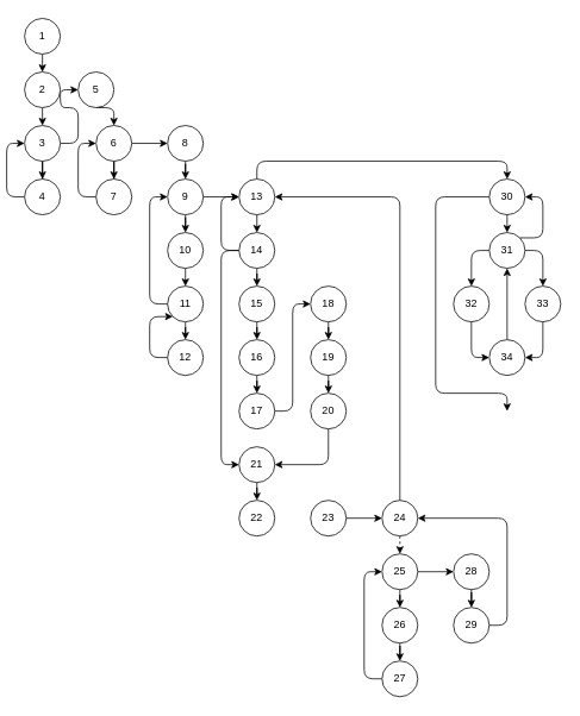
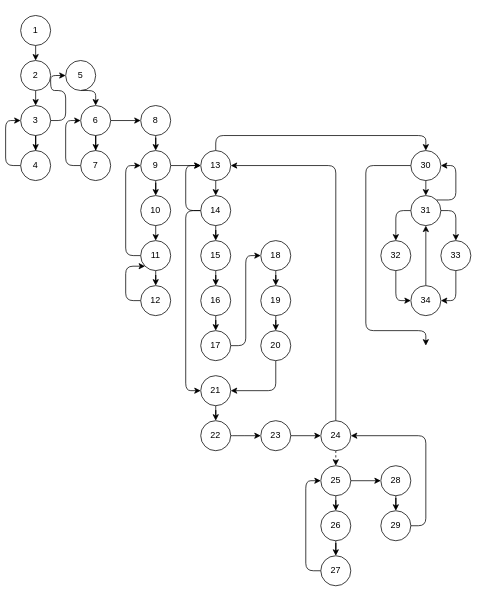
  <mxCell id="0" />
  <mxCell id="1" parent="0" />
  <mxCell id="2" style="edgeStyle=orthogonalEdgeStyle;rounded=1;orthogonalLoop=1;jettySize=auto;html=1;exitX=0.5;exitY=1;exitDx=0;exitDy=0;entryX=0.5;entryY=0;entryDx=0;entryDy=0;" edge="1" parent="1" source="3" target="59"><mxGeometry relative="1" as="geometry" /></mxCell>
  <mxCell id="3" value="1" style="ellipse;whiteSpace=wrap;html=1;" vertex="1" parent="1"><mxGeometry x="20" y="20" width="40" height="40" as="geometry" /></mxCell>
  <mxCell id="4" value="" style="edgeStyle=orthogonalEdgeStyle;rounded=0;orthogonalLoop=1;jettySize=auto;html=1;" edge="1" parent="1" source="6" target="8"><mxGeometry relative="1" as="geometry" /></mxCell>
  <mxCell id="5" style="edgeStyle=orthogonalEdgeStyle;rounded=1;orthogonalLoop=1;jettySize=auto;html=1;exitX=1;exitY=0.5;exitDx=0;exitDy=0;entryX=0;entryY=0.5;entryDx=0;entryDy=0;" edge="1" parent="1" source="6" target="61"><mxGeometry relative="1" as="geometry" /></mxCell>
  <mxCell id="6" value="3" style="ellipse;whiteSpace=wrap;html=1;" vertex="1" parent="1"><mxGeometry x="20" y="140" width="40" height="40" as="geometry" /></mxCell>
  <mxCell id="7" style="edgeStyle=orthogonalEdgeStyle;rounded=1;orthogonalLoop=1;jettySize=auto;html=1;exitX=0;exitY=0.5;exitDx=0;exitDy=0;entryX=0;entryY=0.5;entryDx=0;entryDy=0;" edge="1" parent="1" source="8" target="6"><mxGeometry relative="1" as="geometry" /></mxCell>
  <mxCell id="8" value="4" style="ellipse;whiteSpace=wrap;html=1;" vertex="1" parent="1"><mxGeometry x="20" y="200" width="40" height="40" as="geometry" /></mxCell>
  <mxCell id="9" value="" style="edgeStyle=orthogonalEdgeStyle;rounded=0;orthogonalLoop=1;jettySize=auto;html=1;" edge="1" parent="1" source="11" target="13"><mxGeometry relative="1" as="geometry" /></mxCell>
  <mxCell id="10" value="" style="edgeStyle=orthogonalEdgeStyle;rounded=1;orthogonalLoop=1;jettySize=auto;html=1;" edge="1" parent="1" source="11" target="15"><mxGeometry relative="1" as="geometry" /></mxCell>
  <mxCell id="11" value="6" style="ellipse;whiteSpace=wrap;html=1;" vertex="1" parent="1"><mxGeometry x="100" y="140" width="40" height="40" as="geometry" /></mxCell>
  <mxCell id="12" style="edgeStyle=orthogonalEdgeStyle;rounded=1;orthogonalLoop=1;jettySize=auto;html=1;exitX=0;exitY=0.5;exitDx=0;exitDy=0;entryX=0;entryY=0.5;entryDx=0;entryDy=0;" edge="1" parent="1" source="13" target="11"><mxGeometry relative="1" as="geometry" /></mxCell>
  <mxCell id="13" value="7" style="ellipse;whiteSpace=wrap;html=1;" vertex="1" parent="1"><mxGeometry x="100" y="200" width="40" height="40" as="geometry" /></mxCell>
  <mxCell id="14" value="" style="edgeStyle=orthogonalEdgeStyle;rounded=1;orthogonalLoop=1;jettySize=auto;html=1;" edge="1" parent="1" source="15" target="64"><mxGeometry relative="1" as="geometry" /></mxCell>
  <mxCell id="15" value="8" style="ellipse;whiteSpace=wrap;html=1;" vertex="1" parent="1"><mxGeometry x="180" y="140" width="40" height="40" as="geometry" /></mxCell>
  <mxCell id="16" value="" style="edgeStyle=orthogonalEdgeStyle;curved=1;orthogonalLoop=1;jettySize=auto;html=1;" edge="1" parent="1" source="18" target="20"><mxGeometry relative="1" as="geometry" /></mxCell>
  <mxCell id="17" style="edgeStyle=orthogonalEdgeStyle;rounded=1;orthogonalLoop=1;jettySize=auto;html=1;exitX=0;exitY=0.5;exitDx=0;exitDy=0;entryX=0;entryY=0.5;entryDx=0;entryDy=0;" edge="1" parent="1" source="18" target="64"><mxGeometry relative="1" as="geometry" /></mxCell>
  <mxCell id="18" value="11" style="ellipse;whiteSpace=wrap;html=1;" vertex="1" parent="1"><mxGeometry x="180" y="320" width="40" height="40" as="geometry" /></mxCell>
  <mxCell id="19" style="edgeStyle=orthogonalEdgeStyle;orthogonalLoop=1;jettySize=auto;html=1;exitX=0;exitY=0.5;exitDx=0;exitDy=0;entryX=0;entryY=1;entryDx=0;entryDy=0;rounded=1;" edge="1" parent="1" source="20" target="18"><mxGeometry relative="1" as="geometry"><Array as="points"><mxPoint x="160" y="400" /><mxPoint x="160" y="354" /></Array></mxGeometry></mxCell>
  <mxCell id="20" value="12" style="ellipse;whiteSpace=wrap;html=1;" vertex="1" parent="1"><mxGeometry x="180" y="380" width="40" height="40" as="geometry" /></mxCell>
  <mxCell id="21" value="" style="edgeStyle=orthogonalEdgeStyle;curved=1;orthogonalLoop=1;jettySize=auto;html=1;" edge="1" parent="1" source="24" target="26"><mxGeometry relative="1" as="geometry" /></mxCell>
  <mxCell id="22" style="edgeStyle=orthogonalEdgeStyle;orthogonalLoop=1;jettySize=auto;html=1;exitX=0;exitY=0.5;exitDx=0;exitDy=0;entryX=0;entryY=0.5;entryDx=0;entryDy=0;rounded=1;" edge="1" parent="1" source="24" target="38"><mxGeometry relative="1" as="geometry" /></mxCell>
  <mxCell id="23" style="edgeStyle=orthogonalEdgeStyle;rounded=1;orthogonalLoop=1;jettySize=auto;html=1;exitX=0;exitY=0.5;exitDx=0;exitDy=0;entryX=0;entryY=0.5;entryDx=0;entryDy=0;" edge="1" parent="1" source="24" target="69"><mxGeometry relative="1" as="geometry" /></mxCell>
  <mxCell id="24" value="14" style="ellipse;whiteSpace=wrap;html=1;" vertex="1" parent="1"><mxGeometry x="260" y="260" width="40" height="40" as="geometry" /></mxCell>
  <mxCell id="25" value="" style="edgeStyle=orthogonalEdgeStyle;curved=1;orthogonalLoop=1;jettySize=auto;html=1;" edge="1" parent="1" source="26" target="28"><mxGeometry relative="1" as="geometry" /></mxCell>
  <mxCell id="26" value="15" style="ellipse;whiteSpace=wrap;html=1;" vertex="1" parent="1"><mxGeometry x="260" y="320" width="40" height="40" as="geometry" /></mxCell>
  <mxCell id="27" value="" style="edgeStyle=orthogonalEdgeStyle;curved=1;orthogonalLoop=1;jettySize=auto;html=1;" edge="1" parent="1" source="28" target="30"><mxGeometry relative="1" as="geometry" /></mxCell>
  <mxCell id="28" value="16" style="ellipse;whiteSpace=wrap;html=1;" vertex="1" parent="1"><mxGeometry x="260" y="380" width="40" height="40" as="geometry" /></mxCell>
  <mxCell id="29" value="" style="edgeStyle=orthogonalEdgeStyle;orthogonalLoop=1;jettySize=auto;html=1;entryX=0;entryY=0.5;entryDx=0;entryDy=0;rounded=1;" edge="1" parent="1" source="30" target="32"><mxGeometry relative="1" as="geometry" /></mxCell>
  <mxCell id="30" value="17" style="ellipse;whiteSpace=wrap;html=1;" vertex="1" parent="1"><mxGeometry x="260" y="440" width="40" height="40" as="geometry" /></mxCell>
  <mxCell id="31" value="" style="edgeStyle=orthogonalEdgeStyle;curved=1;orthogonalLoop=1;jettySize=auto;html=1;" edge="1" parent="1" source="32" target="34"><mxGeometry relative="1" as="geometry" /></mxCell>
  <mxCell id="32" value="18" style="ellipse;whiteSpace=wrap;html=1;" vertex="1" parent="1"><mxGeometry x="340" y="320" width="40" height="40" as="geometry" /></mxCell>
  <mxCell id="33" value="" style="edgeStyle=orthogonalEdgeStyle;curved=1;orthogonalLoop=1;jettySize=auto;html=1;" edge="1" parent="1" source="34" target="36"><mxGeometry relative="1" as="geometry" /></mxCell>
  <mxCell id="34" value="19" style="ellipse;whiteSpace=wrap;html=1;" vertex="1" parent="1"><mxGeometry x="340" y="380" width="40" height="40" as="geometry" /></mxCell>
  <mxCell id="35" value="" style="edgeStyle=orthogonalEdgeStyle;orthogonalLoop=1;jettySize=auto;html=1;entryX=1;entryY=0.5;entryDx=0;entryDy=0;exitX=0.5;exitY=1;exitDx=0;exitDy=0;rounded=1;" edge="1" parent="1" source="36" target="38"><mxGeometry relative="1" as="geometry" /></mxCell>
  <mxCell id="36" value="20" style="ellipse;whiteSpace=wrap;html=1;" vertex="1" parent="1"><mxGeometry x="340" y="440" width="40" height="40" as="geometry" /></mxCell>
  <mxCell id="37" value="" style="edgeStyle=orthogonalEdgeStyle;curved=1;orthogonalLoop=1;jettySize=auto;html=1;" edge="1" parent="1" source="38" target="40"><mxGeometry relative="1" as="geometry" /></mxCell>
  <mxCell id="38" value="21" style="ellipse;whiteSpace=wrap;html=1;" vertex="1" parent="1"><mxGeometry x="260" y="500" width="40" height="40" as="geometry" /></mxCell>
+ <mxCell id="39" value="" style="edgeStyle=orthogonalEdgeStyle;curved=1;orthogonalLoop=1;jettySize=auto;html=1;" edge="1" parent="1" source="40" target="43"><mxGeometry relative="1" as="geometry" /></mxCell>
  <mxCell id="40" value="22" style="ellipse;whiteSpace=wrap;html=1;" vertex="1" parent="1"><mxGeometry x="260" y="560" width="40" height="40" as="geometry" /></mxCell>
  <mxCell id="41" style="edgeStyle=orthogonalEdgeStyle;orthogonalLoop=1;jettySize=auto;html=1;exitX=0.5;exitY=0;exitDx=0;exitDy=0;entryX=1;entryY=0.5;entryDx=0;entryDy=0;rounded=1;" edge="1" parent="1" source="71" target="69"><mxGeometry relative="1" as="geometry"><Array as="points"><mxPoint x="440" y="220" /></Array></mxGeometry></mxCell>
  <mxCell id="42" value="" style="edgeStyle=orthogonalEdgeStyle;rounded=1;orthogonalLoop=1;jettySize=auto;html=1;" edge="1" parent="1" source="43" target="71"><mxGeometry relative="1" as="geometry" /></mxCell>
  <mxCell id="43" value="23" style="ellipse;whiteSpace=wrap;html=1;" vertex="1" parent="1"><mxGeometry x="340" y="560" width="40" height="40" as="geometry" /></mxCell>
  <mxCell id="44" value="" style="edgeStyle=orthogonalEdgeStyle;curved=1;orthogonalLoop=1;jettySize=auto;html=1;" edge="1" parent="1" source="46" target="49"><mxGeometry relative="1" as="geometry" /></mxCell>
  <mxCell id="45" value="" style="edgeStyle=orthogonalEdgeStyle;rounded=1;orthogonalLoop=1;jettySize=auto;html=1;" edge="1" parent="1" source="46" target="51"><mxGeometry relative="1" as="geometry" /></mxCell>
  <mxCell id="46" value="25" style="ellipse;whiteSpace=wrap;html=1;" vertex="1" parent="1"><mxGeometry x="420" y="620" width="40" height="40" as="geometry" /></mxCell>
  <mxCell id="47" style="edgeStyle=orthogonalEdgeStyle;orthogonalLoop=1;jettySize=auto;html=1;exitX=0;exitY=0.5;exitDx=0;exitDy=0;entryX=0;entryY=0.5;entryDx=0;entryDy=0;rounded=1;" edge="1" parent="1" source="72" target="46"><mxGeometry relative="1" as="geometry" /></mxCell>
  <mxCell id="48" value="" style="edgeStyle=orthogonalEdgeStyle;rounded=1;orthogonalLoop=1;jettySize=auto;html=1;" edge="1" parent="1" source="49" target="72"><mxGeometry relative="1" as="geometry" /></mxCell>
  <mxCell id="49" value="26" style="ellipse;whiteSpace=wrap;html=1;" vertex="1" parent="1"><mxGeometry x="420" y="680" width="40" height="40" as="geometry" /></mxCell>
  <mxCell id="50" value="" style="edgeStyle=orthogonalEdgeStyle;rounded=1;orthogonalLoop=1;jettySize=auto;html=1;" edge="1" parent="1" source="51" target="74"><mxGeometry relative="1" as="geometry" /></mxCell>
  <mxCell id="51" value="28" style="ellipse;whiteSpace=wrap;html=1;" vertex="1" parent="1"><mxGeometry x="500" y="620" width="40" height="40" as="geometry" /></mxCell>
  <mxCell id="52" value="" style="edgeStyle=orthogonalEdgeStyle;orthogonalLoop=1;jettySize=auto;html=1;entryX=0;entryY=0.5;entryDx=0;entryDy=0;rounded=1;" edge="1" parent="1" source="53" target="57"><mxGeometry relative="1" as="geometry" /></mxCell>
  <mxCell id="53" value="32" style="ellipse;whiteSpace=wrap;html=1;" vertex="1" parent="1"><mxGeometry x="500" y="320" width="40" height="40" as="geometry" /></mxCell>
  <mxCell id="54" value="" style="edgeStyle=orthogonalEdgeStyle;orthogonalLoop=1;jettySize=auto;html=1;entryX=1;entryY=0.5;entryDx=0;entryDy=0;rounded=1;" edge="1" parent="1" source="55" target="57"><mxGeometry relative="1" as="geometry" /></mxCell>
  <mxCell id="55" value="33" style="ellipse;whiteSpace=wrap;html=1;" vertex="1" parent="1"><mxGeometry x="580" y="320" width="40" height="40" as="geometry" /></mxCell>
  <mxCell id="56" value="" style="edgeStyle=orthogonalEdgeStyle;rounded=1;orthogonalLoop=1;jettySize=auto;html=1;" edge="1" parent="1" source="57" target="81"><mxGeometry relative="1" as="geometry" /></mxCell>
  <mxCell id="57" value="34" style="ellipse;whiteSpace=wrap;html=1;" vertex="1" parent="1"><mxGeometry x="540" y="380" width="40" height="40" as="geometry" /></mxCell>
  <mxCell id="58" style="edgeStyle=orthogonalEdgeStyle;rounded=1;orthogonalLoop=1;jettySize=auto;html=1;exitX=0.5;exitY=1;exitDx=0;exitDy=0;entryX=0.5;entryY=0;entryDx=0;entryDy=0;" edge="1" parent="1" source="59" target="6"><mxGeometry relative="1" as="geometry" /></mxCell>
  <mxCell id="59" value="2" style="ellipse;whiteSpace=wrap;html=1;" vertex="1" parent="1"><mxGeometry x="20" y="80" width="40" height="40" as="geometry" /></mxCell>
  <mxCell id="60" style="edgeStyle=orthogonalEdgeStyle;rounded=1;orthogonalLoop=1;jettySize=auto;html=1;exitX=0.5;exitY=1;exitDx=0;exitDy=0;entryX=0.5;entryY=0;entryDx=0;entryDy=0;" edge="1" parent="1" source="61" target="11"><mxGeometry relative="1" as="geometry" /></mxCell>
  <mxCell id="61" value="5" style="ellipse;whiteSpace=wrap;html=1;" vertex="1" parent="1"><mxGeometry x="80" y="80" width="40" height="40" as="geometry" /></mxCell>
  <mxCell id="62" value="" style="edgeStyle=orthogonalEdgeStyle;rounded=1;orthogonalLoop=1;jettySize=auto;html=1;" edge="1" parent="1" source="64" target="66"><mxGeometry relative="1" as="geometry" /></mxCell>
  <mxCell id="63" value="" style="edgeStyle=orthogonalEdgeStyle;rounded=1;orthogonalLoop=1;jettySize=auto;html=1;" edge="1" parent="1" source="64" target="69"><mxGeometry relative="1" as="geometry" /></mxCell>
  <mxCell id="64" value="9" style="ellipse;whiteSpace=wrap;html=1;" vertex="1" parent="1"><mxGeometry x="180" y="200" width="40" height="40" as="geometry" /></mxCell>
  <mxCell id="65" style="edgeStyle=orthogonalEdgeStyle;rounded=1;orthogonalLoop=1;jettySize=auto;html=1;exitX=0.5;exitY=1;exitDx=0;exitDy=0;entryX=0.5;entryY=0;entryDx=0;entryDy=0;" edge="1" parent="1" source="66" target="18"><mxGeometry relative="1" as="geometry" /></mxCell>
  <mxCell id="66" value="10" style="ellipse;whiteSpace=wrap;html=1;" vertex="1" parent="1"><mxGeometry x="180" y="260" width="40" height="40" as="geometry" /></mxCell>
  <mxCell id="67" style="edgeStyle=orthogonalEdgeStyle;rounded=1;orthogonalLoop=1;jettySize=auto;html=1;exitX=0.5;exitY=1;exitDx=0;exitDy=0;entryX=0.5;entryY=0;entryDx=0;entryDy=0;" edge="1" parent="1" source="69" target="24"><mxGeometry relative="1" as="geometry" /></mxCell>
  <mxCell id="68" style="edgeStyle=orthogonalEdgeStyle;rounded=1;orthogonalLoop=1;jettySize=auto;html=1;exitX=0.5;exitY=0;exitDx=0;exitDy=0;entryX=0.5;entryY=0;entryDx=0;entryDy=0;" edge="1" parent="1" source="69" target="77"><mxGeometry relative="1" as="geometry" /></mxCell>
  <mxCell id="69" value="13" style="ellipse;whiteSpace=wrap;html=1;" vertex="1" parent="1"><mxGeometry x="260" y="200" width="40" height="40" as="geometry" /></mxCell>
  <mxCell id="70" style="edgeStyle=orthogonalEdgeStyle;rounded=1;orthogonalLoop=1;jettySize=auto;html=1;exitX=0.5;exitY=1;exitDx=0;exitDy=0;entryX=0.5;entryY=0;entryDx=0;entryDy=0;dashed=1;" edge="1" parent="1" source="71" target="46"><mxGeometry relative="1" as="geometry" /></mxCell>
  <mxCell id="71" value="24" style="ellipse;whiteSpace=wrap;html=1;" vertex="1" parent="1"><mxGeometry x="420" y="560" width="40" height="40" as="geometry" /></mxCell>
  <mxCell id="72" value="27" style="ellipse;whiteSpace=wrap;html=1;" vertex="1" parent="1"><mxGeometry x="420" y="740" width="40" height="40" as="geometry" /></mxCell>
  <mxCell id="73" style="edgeStyle=orthogonalEdgeStyle;rounded=1;orthogonalLoop=1;jettySize=auto;html=1;exitX=1;exitY=0.5;exitDx=0;exitDy=0;entryX=1;entryY=0.5;entryDx=0;entryDy=0;" edge="1" parent="1" source="74" target="71"><mxGeometry relative="1" as="geometry" /></mxCell>
  <mxCell id="74" value="29" style="ellipse;whiteSpace=wrap;html=1;" vertex="1" parent="1"><mxGeometry x="500" y="680" width="40" height="40" as="geometry" /></mxCell>
  <mxCell id="75" style="edgeStyle=orthogonalEdgeStyle;rounded=1;orthogonalLoop=1;jettySize=auto;html=1;exitX=0.5;exitY=1;exitDx=0;exitDy=0;entryX=0.5;entryY=0;entryDx=0;entryDy=0;" edge="1" parent="1" source="77" target="81"><mxGeometry relative="1" as="geometry" /></mxCell>
  <mxCell id="76" style="edgeStyle=orthogonalEdgeStyle;rounded=1;orthogonalLoop=1;jettySize=auto;html=1;exitX=0;exitY=0.5;exitDx=0;exitDy=0;" edge="1" parent="1" source="77"><mxGeometry relative="1" as="geometry"><mxPoint x="560" y="460" as="targetPoint" /><Array as="points"><mxPoint x="480" y="220" /><mxPoint x="480" y="440" /><mxPoint x="560" y="440" /></Array></mxGeometry></mxCell>
  <mxCell id="77" value="30" style="ellipse;whiteSpace=wrap;html=1;" vertex="1" parent="1"><mxGeometry x="540" y="200" width="40" height="40" as="geometry" /></mxCell>
  <mxCell id="78" style="edgeStyle=orthogonalEdgeStyle;rounded=1;orthogonalLoop=1;jettySize=auto;html=1;exitX=0;exitY=0.5;exitDx=0;exitDy=0;entryX=0.5;entryY=0;entryDx=0;entryDy=0;" edge="1" parent="1" source="81" target="53"><mxGeometry relative="1" as="geometry" /></mxCell>
  <mxCell id="79" style="edgeStyle=orthogonalEdgeStyle;rounded=1;orthogonalLoop=1;jettySize=auto;html=1;exitX=1;exitY=0.5;exitDx=0;exitDy=0;entryX=0.5;entryY=0;entryDx=0;entryDy=0;" edge="1" parent="1" source="81" target="55"><mxGeometry relative="1" as="geometry" /></mxCell>
  <mxCell id="80" style="edgeStyle=orthogonalEdgeStyle;rounded=1;orthogonalLoop=1;jettySize=auto;html=1;exitX=1;exitY=0;exitDx=0;exitDy=0;entryX=1;entryY=0.5;entryDx=0;entryDy=0;" edge="1" parent="1" source="81" target="77"><mxGeometry relative="1" as="geometry"><Array as="points"><mxPoint x="600" y="266" /><mxPoint x="600" y="220" /></Array></mxGeometry></mxCell>
  <mxCell id="81" value="31" style="ellipse;whiteSpace=wrap;html=1;" vertex="1" parent="1"><mxGeometry x="540" y="260" width="40" height="40" as="geometry" /></mxCell>
